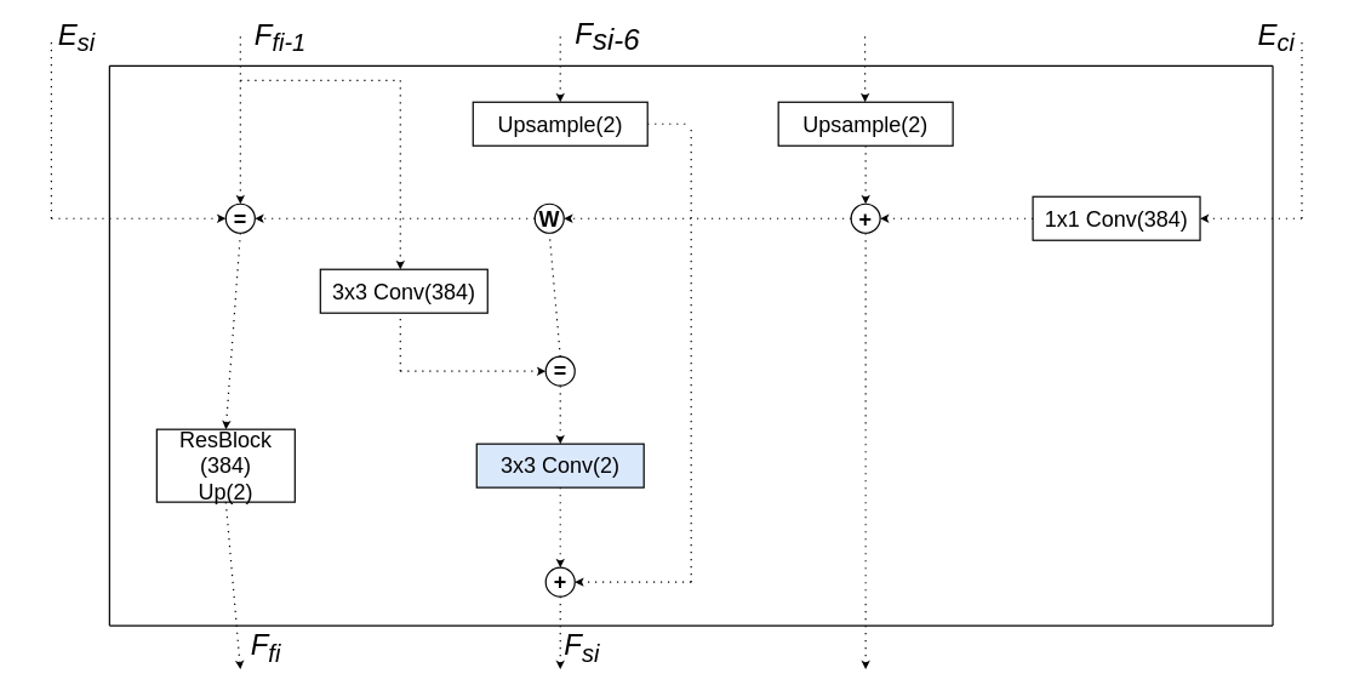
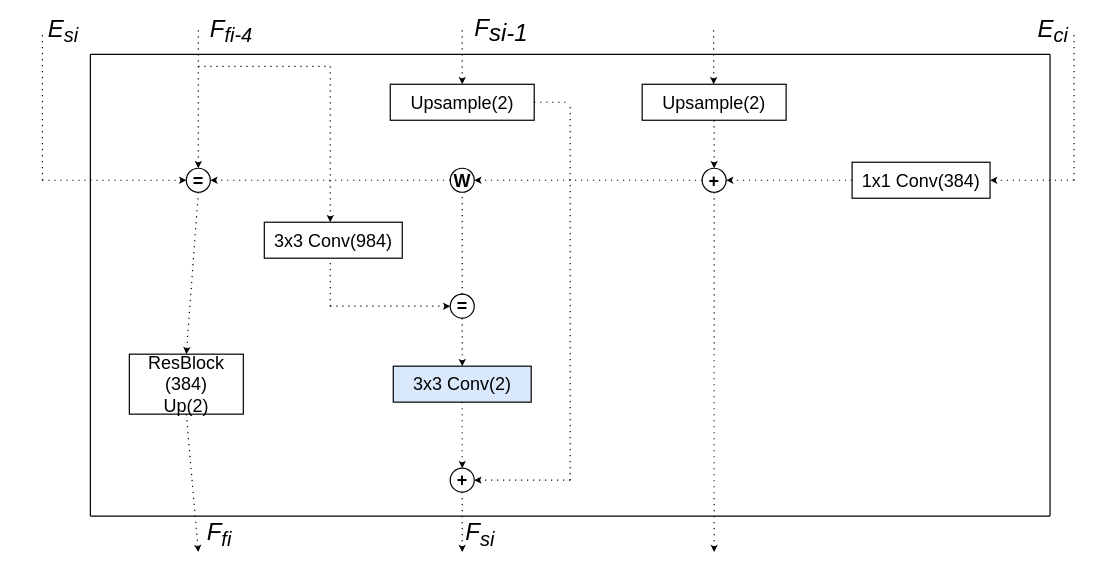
  <mxCell id="0" />
  <mxCell id="1" parent="0" />
  <mxCell id="2" value="&lt;b&gt;&lt;font style=&quot;font-size: 30px;&quot;&gt;=&lt;/font&gt;&lt;/b&gt;" style="ellipse;whiteSpace=wrap;html=1;aspect=fixed;strokeWidth=2;" vertex="1" parent="1"><mxGeometry x="310" y="280" width="40" height="40" as="geometry" /></mxCell>
- <mxCell id="3" value="&lt;b&gt;&lt;font style=&quot;font-size: 30px;&quot;&gt;W&lt;/font&gt;&lt;/b&gt;" style="ellipse;whiteSpace=wrap;html=1;aspect=fixed;strokeWidth=2;" vertex="1" parent="1"><mxGeometry x="735" y="280" width="40" height="40" as="geometry" /></mxCell>
+ <mxCell id="3" value="&lt;b&gt;&lt;font style=&quot;font-size: 30px;&quot;&gt;W&lt;/font&gt;&lt;/b&gt;" style="ellipse;whiteSpace=wrap;html=1;aspect=fixed;strokeWidth=2;" vertex="1" parent="1"><mxGeometry x="750" y="280" width="40" height="40" as="geometry" /></mxCell>
  <mxCell id="4" value="&lt;span style=&quot;font-size: 30px;&quot;&gt;&lt;b&gt;+&lt;/b&gt;&lt;/span&gt;" style="ellipse;whiteSpace=wrap;html=1;aspect=fixed;strokeWidth=2;" vertex="1" parent="1"><mxGeometry x="1170" y="280" width="40" height="40" as="geometry" /></mxCell>
  <mxCell id="5" value="&lt;span style=&quot;font-size: 30px;&quot;&gt;Upsample(2)&lt;/span&gt;" style="rounded=0;whiteSpace=wrap;html=1;strokeWidth=2;" vertex="1" parent="1"><mxGeometry x="650" y="140" width="240" height="60" as="geometry" /></mxCell>
  <mxCell id="6" value="&lt;b&gt;&lt;font style=&quot;font-size: 30px;&quot;&gt;=&lt;/font&gt;&lt;/b&gt;" style="ellipse;whiteSpace=wrap;html=1;aspect=fixed;strokeWidth=2;" vertex="1" parent="1"><mxGeometry x="750" y="490" width="40" height="40" as="geometry" /></mxCell>
- <mxCell id="7" value="&lt;span style=&quot;font-size: 30px;&quot;&gt;3x3 Conv(384)&lt;/span&gt;" style="rounded=0;whiteSpace=wrap;html=1;strokeWidth=2;" vertex="1" parent="1"><mxGeometry x="440" y="370" width="230" height="60" as="geometry" /></mxCell>
+ <mxCell id="7" value="&lt;span style=&quot;font-size: 30px;&quot;&gt;3x3 Conv(984)&lt;/span&gt;" style="rounded=0;whiteSpace=wrap;html=1;strokeWidth=2;" vertex="1" parent="1"><mxGeometry x="440" y="370" width="230" height="60" as="geometry" /></mxCell>
  <mxCell id="8" value="&lt;span style=&quot;font-size: 30px;&quot;&gt;ResBlock (384)&lt;br&gt;Up(2)&lt;br&gt;&lt;/span&gt;" style="rounded=0;whiteSpace=wrap;html=1;strokeWidth=2;" vertex="1" parent="1"><mxGeometry x="215" y="590" width="190" height="100" as="geometry" /></mxCell>
  <mxCell id="9" value="&lt;span style=&quot;font-size: 30px;&quot;&gt;3x3 Conv(2)&lt;/span&gt;" style="rounded=0;whiteSpace=wrap;html=1;strokeWidth=2;fillColor=#dae8fc;" vertex="1" parent="1"><mxGeometry x="655" y="610" width="230" height="60" as="geometry" /></mxCell>
  <mxCell id="10" value="&lt;span style=&quot;font-size: 30px;&quot;&gt;1x1 Conv(384)&lt;/span&gt;" style="rounded=0;whiteSpace=wrap;html=1;strokeWidth=2;" vertex="1" parent="1"><mxGeometry x="1420" y="270" width="230" height="60" as="geometry" /></mxCell>
  <mxCell id="11" value="" style="endArrow=classic;html=1;entryX=0.5;entryY=0;entryDx=0;entryDy=0;strokeWidth=2;dashed=1;dashPattern=1 4;" edge="1" parent="1" target="2"><mxGeometry width="50" height="50" relative="1" as="geometry"><mxPoint x="330" y="50" as="sourcePoint" /><mxPoint x="320" y="200" as="targetPoint" /></mxGeometry></mxCell>
  <mxCell id="12" value="" style="endArrow=none;html=1;strokeWidth=2;dashed=1;dashPattern=1 4;" edge="1" parent="1"><mxGeometry width="50" height="50" relative="1" as="geometry"><mxPoint x="70" y="300" as="sourcePoint" /><mxPoint x="70" y="50" as="targetPoint" /></mxGeometry></mxCell>
  <mxCell id="13" value="" style="endArrow=classic;html=1;entryX=0;entryY=0.5;entryDx=0;entryDy=0;strokeWidth=2;dashed=1;dashPattern=1 4;" edge="1" parent="1" target="2"><mxGeometry width="50" height="50" relative="1" as="geometry"><mxPoint x="70" y="300" as="sourcePoint" /><mxPoint x="240" y="230" as="targetPoint" /></mxGeometry></mxCell>
  <mxCell id="14" value="" style="endArrow=classic;html=1;exitX=0.5;exitY=1;exitDx=0;exitDy=0;entryX=0.5;entryY=0;entryDx=0;entryDy=0;strokeWidth=2;dashed=1;dashPattern=1 4;" edge="1" parent="1" source="2" target="8"><mxGeometry width="50" height="50" relative="1" as="geometry"><mxPoint x="110" y="450" as="sourcePoint" /><mxPoint x="160" y="400" as="targetPoint" /></mxGeometry></mxCell>
  <mxCell id="15" value="" style="endArrow=classic;html=1;exitX=0;exitY=0.5;exitDx=0;exitDy=0;entryX=1;entryY=0.5;entryDx=0;entryDy=0;strokeWidth=2;dashed=1;dashPattern=1 4;" edge="1" parent="1" source="3" target="2"><mxGeometry width="50" height="50" relative="1" as="geometry"><mxPoint x="500" y="220" as="sourcePoint" /><mxPoint x="550" y="170" as="targetPoint" /></mxGeometry></mxCell>
  <mxCell id="16" value="" style="endArrow=classic;html=1;strokeWidth=2;dashed=1;dashPattern=1 4;" edge="1" parent="1"><mxGeometry width="50" height="50" relative="1" as="geometry"><mxPoint x="550" y="110" as="sourcePoint" /><mxPoint x="550" y="370" as="targetPoint" /></mxGeometry></mxCell>
  <mxCell id="17" value="" style="endArrow=none;html=1;strokeWidth=2;dashed=1;dashPattern=1 4;" edge="1" parent="1"><mxGeometry width="50" height="50" relative="1" as="geometry"><mxPoint x="330" y="110" as="sourcePoint" /><mxPoint x="550" y="110" as="targetPoint" /></mxGeometry></mxCell>
  <mxCell id="18" value="" style="endArrow=classic;html=1;exitX=0;exitY=0.5;exitDx=0;exitDy=0;entryX=1;entryY=0.5;entryDx=0;entryDy=0;strokeWidth=2;dashed=1;dashPattern=1 4;" edge="1" parent="1" source="4" target="3"><mxGeometry width="50" height="50" relative="1" as="geometry"><mxPoint x="930" y="310" as="sourcePoint" /><mxPoint x="980" y="260" as="targetPoint" /></mxGeometry></mxCell>
  <mxCell id="19" value="" style="endArrow=classic;html=1;exitX=0;exitY=0.5;exitDx=0;exitDy=0;entryX=1;entryY=0.5;entryDx=0;entryDy=0;strokeWidth=2;dashed=1;dashPattern=1 4;" edge="1" parent="1" source="10" target="4"><mxGeometry width="50" height="50" relative="1" as="geometry"><mxPoint x="1210" y="260" as="sourcePoint" /><mxPoint x="1260" y="210" as="targetPoint" /></mxGeometry></mxCell>
  <mxCell id="20" value="&lt;span style=&quot;font-size: 30px;&quot;&gt;Upsample(2)&lt;/span&gt;" style="rounded=0;whiteSpace=wrap;html=1;strokeWidth=2;" vertex="1" parent="1"><mxGeometry x="1070" y="140" width="240" height="60" as="geometry" /></mxCell>
  <mxCell id="21" value="" style="endArrow=classic;html=1;exitX=0.5;exitY=1;exitDx=0;exitDy=0;strokeWidth=2;dashed=1;dashPattern=1 4;" edge="1" parent="1" source="8"><mxGeometry width="50" height="50" relative="1" as="geometry"><mxPoint x="490" y="600" as="sourcePoint" /><mxPoint x="330" y="920" as="targetPoint" /></mxGeometry></mxCell>
  <mxCell id="22" value="" style="endArrow=none;html=1;strokeWidth=2;dashed=1;dashPattern=1 4;" edge="1" parent="1"><mxGeometry width="50" height="50" relative="1" as="geometry"><mxPoint x="550" y="510" as="sourcePoint" /><mxPoint x="550" y="430" as="targetPoint" /></mxGeometry></mxCell>
  <mxCell id="23" value="" style="endArrow=classic;html=1;entryX=0;entryY=0.5;entryDx=0;entryDy=0;strokeWidth=2;dashed=1;dashPattern=1 4;" edge="1" parent="1" target="6"><mxGeometry width="50" height="50" relative="1" as="geometry"><mxPoint x="550" y="510" as="sourcePoint" /><mxPoint x="640" y="460" as="targetPoint" /></mxGeometry></mxCell>
  <mxCell id="24" value="" style="endArrow=none;html=1;entryX=0.5;entryY=1;entryDx=0;entryDy=0;exitX=0.5;exitY=0;exitDx=0;exitDy=0;strokeWidth=2;dashed=1;dashPattern=1 4;" edge="1" parent="1" source="6" target="3"><mxGeometry width="50" height="50" relative="1" as="geometry"><mxPoint x="740" y="410" as="sourcePoint" /><mxPoint x="790" y="360" as="targetPoint" /></mxGeometry></mxCell>
  <mxCell id="25" value="" style="endArrow=classic;html=1;exitX=0.5;exitY=1;exitDx=0;exitDy=0;entryX=0.5;entryY=0;entryDx=0;entryDy=0;strokeWidth=2;dashed=1;dashPattern=1 4;" edge="1" parent="1" source="6" target="9"><mxGeometry width="50" height="50" relative="1" as="geometry"><mxPoint x="930" y="470" as="sourcePoint" /><mxPoint x="980" y="420" as="targetPoint" /></mxGeometry></mxCell>
  <mxCell id="26" value="" style="endArrow=none;html=1;exitX=1;exitY=0.5;exitDx=0;exitDy=0;strokeWidth=2;dashed=1;dashPattern=1 4;" edge="1" parent="1" source="5"><mxGeometry width="50" height="50" relative="1" as="geometry"><mxPoint x="920" y="250" as="sourcePoint" /><mxPoint x="950" y="170" as="targetPoint" /></mxGeometry></mxCell>
  <mxCell id="27" value="" style="endArrow=none;html=1;strokeWidth=2;dashed=1;dashPattern=1 4;" edge="1" parent="1"><mxGeometry width="50" height="50" relative="1" as="geometry"><mxPoint x="950" y="800" as="sourcePoint" /><mxPoint x="950" y="170" as="targetPoint" /></mxGeometry></mxCell>
  <mxCell id="28" value="" style="endArrow=classic;html=1;entryX=1;entryY=0.5;entryDx=0;entryDy=0;strokeWidth=2;dashed=1;dashPattern=1 4;" edge="1" parent="1" target="32"><mxGeometry width="50" height="50" relative="1" as="geometry"><mxPoint x="950" y="800" as="sourcePoint" /><mxPoint x="990" y="680" as="targetPoint" /></mxGeometry></mxCell>
  <mxCell id="29" value="" style="endArrow=classic;html=1;entryX=0.5;entryY=0;entryDx=0;entryDy=0;strokeWidth=2;dashed=1;dashPattern=1 4;" edge="1" parent="1" target="5"><mxGeometry width="50" height="50" relative="1" as="geometry"><mxPoint x="770" y="50" as="sourcePoint" /><mxPoint x="840" y="-150" as="targetPoint" /></mxGeometry></mxCell>
  <mxCell id="30" value="" style="endArrow=classic;html=1;entryX=0.5;entryY=0;entryDx=0;entryDy=0;strokeWidth=2;dashed=1;dashPattern=1 4;" edge="1" parent="1"><mxGeometry width="50" height="50" relative="1" as="geometry"><mxPoint x="1189" y="50" as="sourcePoint" /><mxPoint x="1189.23" y="140" as="targetPoint" /></mxGeometry></mxCell>
  <mxCell id="31" value="" style="endArrow=classic;html=1;entryX=0.5;entryY=0;entryDx=0;entryDy=0;strokeWidth=2;dashed=1;dashPattern=1 4;" edge="1" parent="1" target="4"><mxGeometry width="50" height="50" relative="1" as="geometry"><mxPoint x="1190" y="200" as="sourcePoint" /><mxPoint x="1140" y="200" as="targetPoint" /></mxGeometry></mxCell>
  <mxCell id="32" value="&lt;span style=&quot;font-size: 30px;&quot;&gt;&lt;b&gt;+&lt;/b&gt;&lt;/span&gt;" style="ellipse;whiteSpace=wrap;html=1;aspect=fixed;strokeWidth=2;" vertex="1" parent="1"><mxGeometry x="750" y="780" width="40" height="40" as="geometry" /></mxCell>
  <mxCell id="33" value="" style="endArrow=classic;html=1;exitX=0.5;exitY=1;exitDx=0;exitDy=0;entryX=0.5;entryY=0;entryDx=0;entryDy=0;strokeWidth=2;dashed=1;dashPattern=1 4;" edge="1" parent="1" source="9" target="32"><mxGeometry width="50" height="50" relative="1" as="geometry"><mxPoint x="810" y="750" as="sourcePoint" /><mxPoint x="860" y="700" as="targetPoint" /></mxGeometry></mxCell>
  <mxCell id="34" value="" style="endArrow=classic;html=1;exitX=0.5;exitY=1;exitDx=0;exitDy=0;strokeWidth=2;dashed=1;dashPattern=1 4;" edge="1" parent="1" source="32"><mxGeometry width="50" height="50" relative="1" as="geometry"><mxPoint x="1330" y="740" as="sourcePoint" /><mxPoint x="770" y="920" as="targetPoint" /></mxGeometry></mxCell>
  <mxCell id="35" value="" style="endArrow=classic;html=1;exitX=0.5;exitY=1;exitDx=0;exitDy=0;strokeWidth=2;dashed=1;dashPattern=1 4;" edge="1" parent="1" source="4"><mxGeometry width="50" height="50" relative="1" as="geometry"><mxPoint x="1230" y="520" as="sourcePoint" /><mxPoint x="1190" y="920" as="targetPoint" /></mxGeometry></mxCell>
  <mxCell id="36" value="" style="endArrow=classic;html=1;strokeWidth=2;dashed=1;dashPattern=1 4;" edge="1" parent="1"><mxGeometry width="50" height="50" relative="1" as="geometry"><mxPoint x="1790" y="300" as="sourcePoint" /><mxPoint x="1650" y="300" as="targetPoint" /></mxGeometry></mxCell>
  <mxCell id="37" value="" style="endArrow=none;html=1;strokeWidth=2;dashed=1;dashPattern=1 4;" edge="1" parent="1"><mxGeometry width="50" height="50" relative="1" as="geometry"><mxPoint x="1790" y="300" as="sourcePoint" /><mxPoint x="1790" y="50" as="targetPoint" /></mxGeometry></mxCell>
  <mxCell id="38" value="" style="endArrow=none;html=1;strokeWidth=2;" edge="1" parent="1"><mxGeometry width="50" height="50" relative="1" as="geometry"><mxPoint y="860" as="sourcePoint" x="150" /><mxPoint y="90" as="targetPoint" x="150" /></mxGeometry></mxCell>
  <mxCell id="39" value="" style="endArrow=none;html=1;strokeWidth=2;" edge="1" parent="1"><mxGeometry width="50" height="50" relative="1" as="geometry"><mxPoint y="860" as="sourcePoint" x="150" /><mxPoint x="1750" y="860" as="targetPoint" /></mxGeometry></mxCell>
  <mxCell id="40" value="" style="endArrow=none;html=1;strokeWidth=2;" edge="1" parent="1"><mxGeometry width="50" height="50" relative="1" as="geometry"><mxPoint y="90" as="sourcePoint" x="150" /><mxPoint x="1750" y="90" as="targetPoint" /></mxGeometry></mxCell>
  <mxCell id="41" value="" style="endArrow=none;html=1;strokeWidth=2;" edge="1" parent="1"><mxGeometry width="50" height="50" relative="1" as="geometry"><mxPoint x="1750" y="860" as="sourcePoint" /><mxPoint x="1750" y="90" as="targetPoint" /></mxGeometry></mxCell>
  <mxCell id="42" value="&lt;span style=&quot;font-size: 40px;&quot;&gt;&lt;i&gt;F&lt;sub&gt;fi&lt;/sub&gt;&lt;/i&gt;&lt;/span&gt;" style="text;html=1;strokeColor=none;fillColor=none;align=center;verticalAlign=middle;whiteSpace=wrap;rounded=0;strokeWidth=2;" vertex="1" parent="1"><mxGeometry x="280" y="860" width="170" height="60" as="geometry" /></mxCell>
  <mxCell id="43" value="&lt;i style=&quot;font-size: 40px;&quot;&gt;&lt;span style=&quot;&quot;&gt;F&lt;sub&gt;si&lt;/sub&gt;&lt;/span&gt;&lt;/i&gt;" style="text;html=1;strokeColor=none;fillColor=none;align=center;verticalAlign=middle;whiteSpace=wrap;rounded=0;strokeWidth=2;" vertex="1" parent="1"><mxGeometry x="715" y="860" width="170" height="60" as="geometry" /></mxCell>
- <mxCell id="44" value="&lt;span style=&quot;font-size: 40px;&quot;&gt;&lt;i&gt;F&lt;sub&gt;fi-1&lt;/sub&gt;&lt;/i&gt;&lt;/span&gt;" style="text;html=1;strokeColor=none;fillColor=none;align=center;verticalAlign=middle;whiteSpace=wrap;rounded=0;strokeWidth=2;" vertex="1" parent="1"><mxGeometry x="300" y="20" width="170" height="60" as="geometry" /></mxCell>
- <mxCell id="45" value="&lt;i style=&quot;font-size: 40px;&quot;&gt;&lt;span style=&quot;&quot;&gt;F&lt;/span&gt;&lt;sub style=&quot;&quot;&gt;&lt;span style=&quot;font-size: 40px;&quot;&gt;s&lt;/span&gt;&lt;font style=&quot;font-size: 40px;&quot;&gt;i-6&lt;/font&gt;&lt;/sub&gt;&lt;/i&gt;" style="text;html=1;strokeColor=none;fillColor=none;align=center;verticalAlign=middle;whiteSpace=wrap;rounded=0;strokeWidth=2;" vertex="1" parent="1"><mxGeometry x="750" y="20" width="170" height="60" as="geometry" /></mxCell>
+ <mxCell id="44" value="&lt;span style=&quot;font-size: 40px;&quot;&gt;&lt;i&gt;F&lt;sub&gt;fi-4&lt;/sub&gt;&lt;/i&gt;&lt;/span&gt;" style="text;html=1;strokeColor=none;fillColor=none;align=center;verticalAlign=middle;whiteSpace=wrap;rounded=0;strokeWidth=2;" vertex="1" parent="1"><mxGeometry x="300" y="20" width="170" height="60" as="geometry" /></mxCell>
+ <mxCell id="45" value="&lt;i style=&quot;font-size: 40px;&quot;&gt;&lt;span style=&quot;&quot;&gt;F&lt;/span&gt;&lt;sub style=&quot;&quot;&gt;&lt;span style=&quot;font-size: 40px;&quot;&gt;s&lt;/span&gt;&lt;font style=&quot;font-size: 40px;&quot;&gt;i-1&lt;/font&gt;&lt;/sub&gt;&lt;/i&gt;" style="text;html=1;strokeColor=none;fillColor=none;align=center;verticalAlign=middle;whiteSpace=wrap;rounded=0;strokeWidth=2;" vertex="1" parent="1"><mxGeometry x="750" y="20" width="170" height="60" as="geometry" /></mxCell>
  <mxCell id="46" value="&lt;span style=&quot;font-size: 40px;&quot;&gt;&lt;i&gt;E&lt;sub&gt;si&lt;/sub&gt;&lt;/i&gt;&lt;/span&gt;" style="text;html=1;strokeColor=none;fillColor=none;align=center;verticalAlign=middle;whiteSpace=wrap;rounded=0;strokeWidth=2;" vertex="1" parent="1"><mxGeometry x="20" y="20" width="170" height="60" as="geometry" /></mxCell>
  <mxCell id="47" value="&lt;i style=&quot;font-size: 40px;&quot;&gt;&lt;span style=&quot;&quot;&gt;E&lt;sub&gt;ci&lt;/sub&gt;&lt;/span&gt;&lt;/i&gt;" style="text;html=1;strokeColor=none;fillColor=none;align=center;verticalAlign=middle;whiteSpace=wrap;rounded=0;strokeWidth=2;" vertex="1" parent="1"><mxGeometry x="1670" y="20" width="170" height="60" as="geometry" /></mxCell>
